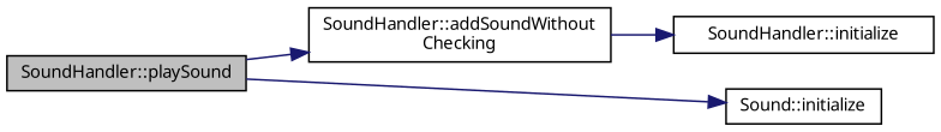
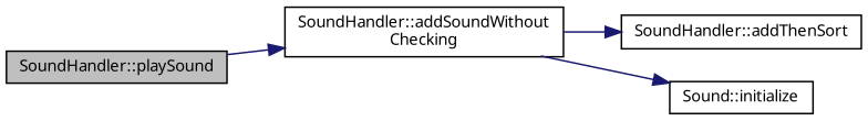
  digraph {
    fontname="Noto Sans"
    rankdir=LR
    node [color=black fillcolor=white fontname="Noto Sans" fontsize=10 shape=record style=filled]
    edge [color=midnightblue fontname="Noto Sans" fontsize=10 labelfontname=Helvetica labelfontsize=10 style=solid]
    n1 [fillcolor=grey75 fontcolor=black height=0.2 label="SoundHandler::playSound" width=0.4]
    n2 [height=0.2 label="SoundHandler::addSoundWithout\lChecking" width=0.4]
-   n3 [height=0.2 label="SoundHandler::initialize" width=0.4]
+   n3 [height=0.2 label="SoundHandler::addThenSort" width=0.4]
    n4 [height=0.2 label="Sound::initialize" width=0.4]
    n1 -> n2
    n2 -> n3
-   n1 -> n4
+   n2 -> n4
  }
